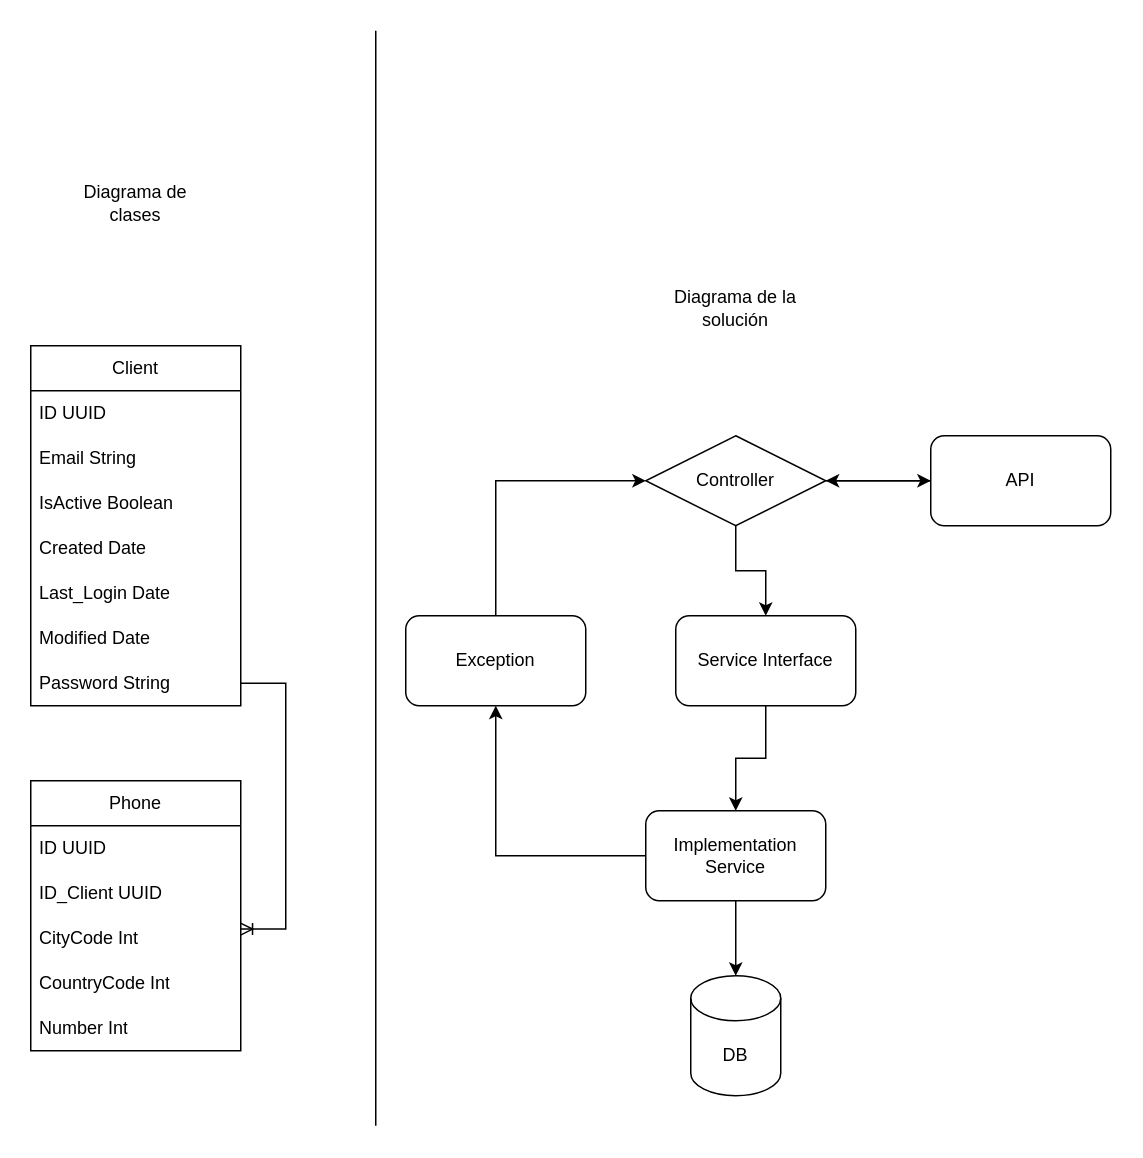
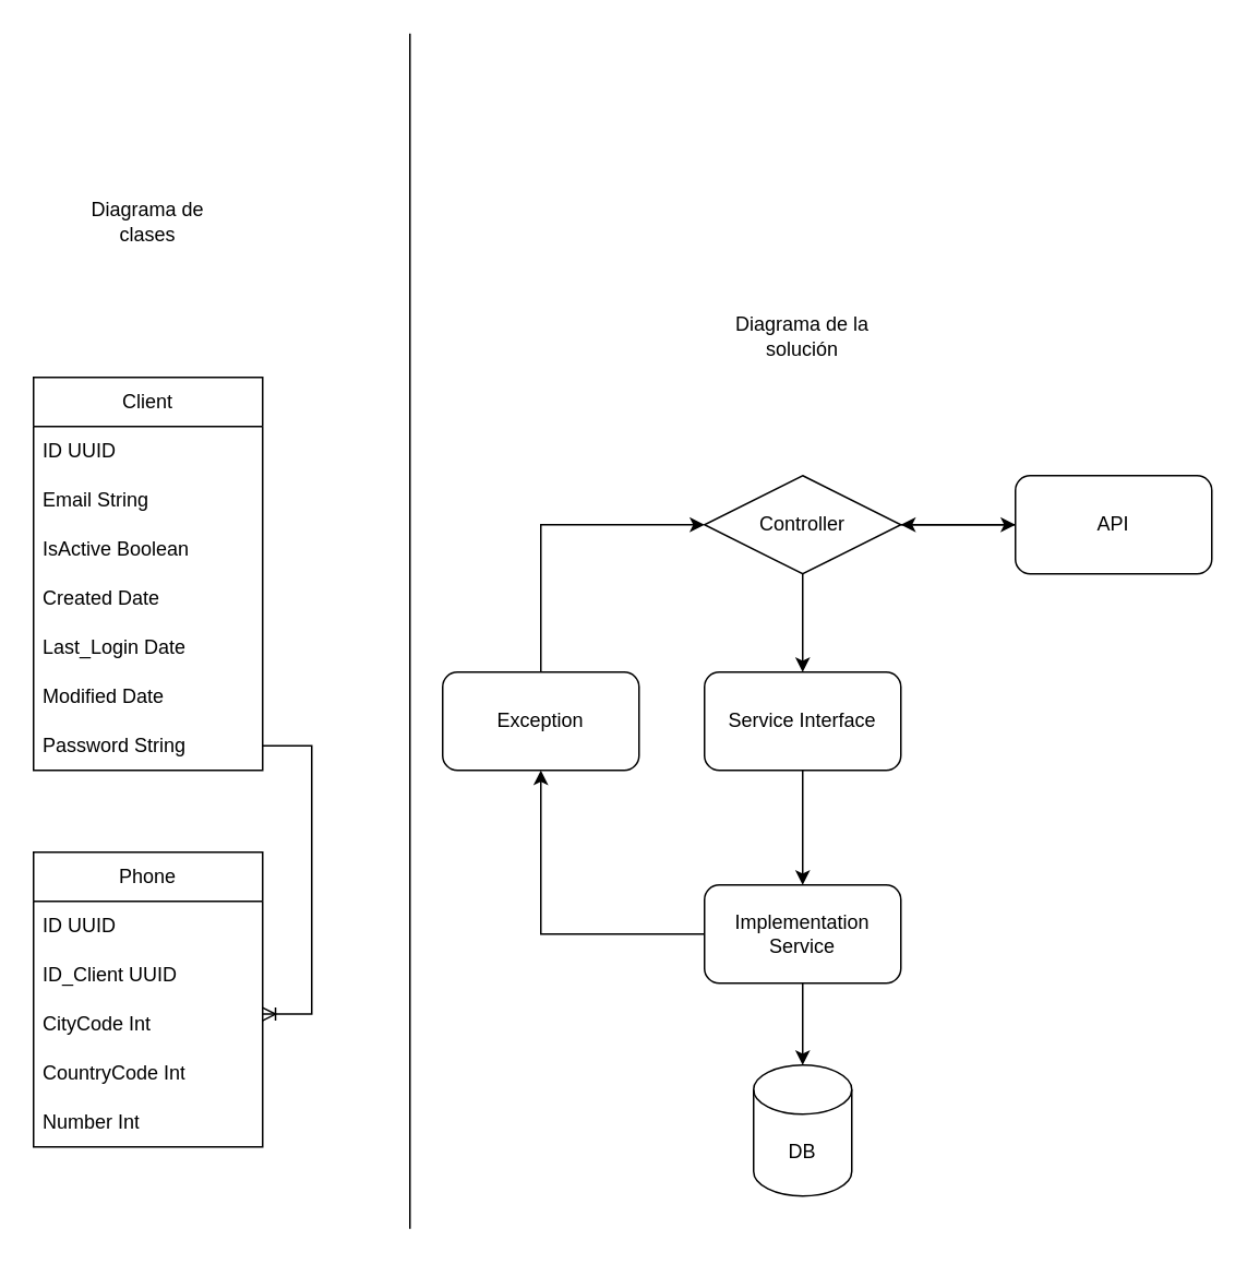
  <mxCell id="0" />
  <mxCell id="1" parent="0" />
  <mxCell id="2" style="edgeStyle=orthogonalEdgeStyle;rounded=0;orthogonalLoop=1;jettySize=auto;html=1;entryX=0.5;entryY=0;entryDx=0;entryDy=0;" edge="1" parent="1" source="4" target="6"><mxGeometry relative="1" as="geometry" /></mxCell>
  <mxCell id="3" style="edgeStyle=orthogonalEdgeStyle;rounded=0;orthogonalLoop=1;jettySize=auto;html=1;entryX=0;entryY=0.5;entryDx=0;entryDy=0;" edge="1" parent="1" source="4" target="14"><mxGeometry relative="1" as="geometry" /></mxCell>
  <mxCell id="4" value="Controller" style="rhombus;whiteSpace=wrap;html=1;" vertex="1" parent="1"><mxGeometry x="430" y="290" width="120" height="60" as="geometry" /></mxCell>
  <mxCell id="5" style="edgeStyle=orthogonalEdgeStyle;rounded=0;orthogonalLoop=1;jettySize=auto;html=1;entryX=0.5;entryY=0;entryDx=0;entryDy=0;" edge="1" parent="1" source="6" target="9"><mxGeometry relative="1" as="geometry" /></mxCell>
- <mxCell id="6" value="Service Interface" style="rounded=1;whiteSpace=wrap;html=1;" vertex="1" parent="1"><mxGeometry x="450" y="410" width="120" height="60" as="geometry" /></mxCell>
+ <mxCell id="6" value="Service Interface" style="rounded=1;whiteSpace=wrap;html=1;" vertex="1" parent="1"><mxGeometry x="430" y="410" width="120" height="60" as="geometry" /></mxCell>
  <mxCell id="7" style="edgeStyle=orthogonalEdgeStyle;rounded=0;orthogonalLoop=1;jettySize=auto;html=1;entryX=0.5;entryY=0;entryDx=0;entryDy=0;entryPerimeter=0;" edge="1" parent="1" source="9" target="10"><mxGeometry relative="1" as="geometry"><mxPoint x="490" y="695" as="targetPoint" /></mxGeometry></mxCell>
  <mxCell id="8" style="edgeStyle=orthogonalEdgeStyle;rounded=0;orthogonalLoop=1;jettySize=auto;html=1;entryX=0.5;entryY=1;entryDx=0;entryDy=0;" edge="1" parent="1" source="9" target="12"><mxGeometry relative="1" as="geometry"><mxPoint x="270" y="570" as="targetPoint" /></mxGeometry></mxCell>
  <mxCell id="9" value="Implementation Service" style="rounded=1;whiteSpace=wrap;html=1;" vertex="1" parent="1"><mxGeometry x="430" y="540" width="120" height="60" as="geometry" /></mxCell>
  <mxCell id="10" value="DB" style="shape=cylinder3;whiteSpace=wrap;html=1;boundedLbl=1;backgroundOutline=1;size=15;" vertex="1" parent="1"><mxGeometry x="460" y="650" width="60" height="80" as="geometry" /></mxCell>
  <mxCell id="11" style="edgeStyle=orthogonalEdgeStyle;rounded=0;orthogonalLoop=1;jettySize=auto;html=1;entryX=0;entryY=0.5;entryDx=0;entryDy=0;" edge="1" parent="1" source="12" target="4"><mxGeometry relative="1" as="geometry"><Array as="points"><mxPoint x="330" y="320" /></Array></mxGeometry></mxCell>
  <mxCell id="12" value="Exception" style="rounded=1;whiteSpace=wrap;html=1;" vertex="1" parent="1"><mxGeometry x="270" y="410" width="120" height="60" as="geometry" /></mxCell>
  <mxCell id="13" style="edgeStyle=orthogonalEdgeStyle;rounded=0;orthogonalLoop=1;jettySize=auto;html=1;entryX=1;entryY=0.5;entryDx=0;entryDy=0;" edge="1" parent="1" source="14" target="4"><mxGeometry relative="1" as="geometry" /></mxCell>
  <mxCell id="14" value="API" style="rounded=1;whiteSpace=wrap;html=1;" vertex="1" parent="1"><mxGeometry x="620" y="290" width="120" height="60" as="geometry" /></mxCell>
  <mxCell id="15" value="" style="endArrow=none;html=1;rounded=0;" edge="1" parent="1"><mxGeometry width="50" height="50" relative="1" as="geometry"><mxPoint x="250" y="750" as="sourcePoint" /><mxPoint x="250" as="targetPoint" y="20" /></mxGeometry></mxCell>
  <mxCell id="16" value="Client" style="swimlane;fontStyle=0;childLayout=stackLayout;horizontal=1;startSize=30;horizontalStack=0;resizeParent=1;resizeParentMax=0;resizeLast=0;collapsible=1;marginBottom=0;whiteSpace=wrap;html=1;" vertex="1" parent="1"><mxGeometry x="20" y="230" width="140" height="240" as="geometry" /></mxCell>
  <mxCell id="17" value="ID UUID" style="text;strokeColor=none;fillColor=none;align=left;verticalAlign=middle;spacingLeft=4;spacingRight=4;overflow=hidden;points=[[0,0.5],[1,0.5]];portConstraint=eastwest;rotatable=0;whiteSpace=wrap;html=1;" vertex="1" parent="16"><mxGeometry y="30" width="140" height="30" as="geometry" /></mxCell>
  <mxCell id="18" value="Email String" style="text;strokeColor=none;fillColor=none;align=left;verticalAlign=middle;spacingLeft=4;spacingRight=4;overflow=hidden;points=[[0,0.5],[1,0.5]];portConstraint=eastwest;rotatable=0;whiteSpace=wrap;html=1;" vertex="1" parent="16"><mxGeometry y="60" width="140" height="30" as="geometry" /></mxCell>
  <mxCell id="19" value="IsActive Boolean" style="text;strokeColor=none;fillColor=none;align=left;verticalAlign=middle;spacingLeft=4;spacingRight=4;overflow=hidden;points=[[0,0.5],[1,0.5]];portConstraint=eastwest;rotatable=0;whiteSpace=wrap;html=1;" vertex="1" parent="16"><mxGeometry y="90" width="140" height="30" as="geometry" /></mxCell>
  <mxCell id="20" value="Created Date" style="text;strokeColor=none;fillColor=none;align=left;verticalAlign=middle;spacingLeft=4;spacingRight=4;overflow=hidden;points=[[0,0.5],[1,0.5]];portConstraint=eastwest;rotatable=0;whiteSpace=wrap;html=1;" vertex="1" parent="16"><mxGeometry y="120" width="140" height="30" as="geometry" /></mxCell>
  <mxCell id="21" value="Last_Login Date" style="text;strokeColor=none;fillColor=none;align=left;verticalAlign=middle;spacingLeft=4;spacingRight=4;overflow=hidden;points=[[0,0.5],[1,0.5]];portConstraint=eastwest;rotatable=0;whiteSpace=wrap;html=1;" vertex="1" parent="16"><mxGeometry y="150" width="140" height="30" as="geometry" /></mxCell>
  <mxCell id="22" value="Modified Date" style="text;strokeColor=none;fillColor=none;align=left;verticalAlign=middle;spacingLeft=4;spacingRight=4;overflow=hidden;points=[[0,0.5],[1,0.5]];portConstraint=eastwest;rotatable=0;whiteSpace=wrap;html=1;" vertex="1" parent="16"><mxGeometry y="180" width="140" height="30" as="geometry" /></mxCell>
  <mxCell id="23" value="Password String" style="text;strokeColor=none;fillColor=none;align=left;verticalAlign=middle;spacingLeft=4;spacingRight=4;overflow=hidden;points=[[0,0.5],[1,0.5]];portConstraint=eastwest;rotatable=0;whiteSpace=wrap;html=1;" vertex="1" parent="16"><mxGeometry y="210" width="140" height="30" as="geometry" /></mxCell>
  <mxCell id="24" value="Phone" style="swimlane;fontStyle=0;childLayout=stackLayout;horizontal=1;startSize=30;horizontalStack=0;resizeParent=1;resizeParentMax=0;resizeLast=0;collapsible=1;marginBottom=0;whiteSpace=wrap;html=1;" vertex="1" parent="1"><mxGeometry x="20" y="520" width="140" height="180" as="geometry" /></mxCell>
  <mxCell id="25" value="ID UUID" style="text;strokeColor=none;fillColor=none;align=left;verticalAlign=middle;spacingLeft=4;spacingRight=4;overflow=hidden;points=[[0,0.5],[1,0.5]];portConstraint=eastwest;rotatable=0;whiteSpace=wrap;html=1;" vertex="1" parent="24"><mxGeometry y="30" width="140" height="30" as="geometry" /></mxCell>
  <mxCell id="26" value="ID_Client UUID" style="text;strokeColor=none;fillColor=none;align=left;verticalAlign=middle;spacingLeft=4;spacingRight=4;overflow=hidden;points=[[0,0.5],[1,0.5]];portConstraint=eastwest;rotatable=0;whiteSpace=wrap;html=1;" vertex="1" parent="24"><mxGeometry y="60" width="140" height="30" as="geometry" /></mxCell>
  <mxCell id="27" value="CityCode Int" style="text;strokeColor=none;fillColor=none;align=left;verticalAlign=middle;spacingLeft=4;spacingRight=4;overflow=hidden;points=[[0,0.5],[1,0.5]];portConstraint=eastwest;rotatable=0;whiteSpace=wrap;html=1;" vertex="1" parent="24"><mxGeometry y="90" width="140" height="30" as="geometry" /></mxCell>
  <mxCell id="28" value="CountryCode Int" style="text;strokeColor=none;fillColor=none;align=left;verticalAlign=middle;spacingLeft=4;spacingRight=4;overflow=hidden;points=[[0,0.5],[1,0.5]];portConstraint=eastwest;rotatable=0;whiteSpace=wrap;html=1;" vertex="1" parent="24"><mxGeometry y="120" width="140" height="30" as="geometry" /></mxCell>
  <mxCell id="29" value="Number Int" style="text;strokeColor=none;fillColor=none;align=left;verticalAlign=middle;spacingLeft=4;spacingRight=4;overflow=hidden;points=[[0,0.5],[1,0.5]];portConstraint=eastwest;rotatable=0;whiteSpace=wrap;html=1;" vertex="1" parent="24"><mxGeometry y="150" width="140" height="30" as="geometry" /></mxCell>
  <mxCell id="30" value="" style="edgeStyle=entityRelationEdgeStyle;fontSize=12;html=1;endArrow=ERoneToMany;rounded=0;entryX=0.999;entryY=0.297;entryDx=0;entryDy=0;entryPerimeter=0;" edge="1" parent="1" source="23" target="27"><mxGeometry width="100" height="100" relative="1" as="geometry"><mxPoint x="310" y="440" as="sourcePoint" /><mxPoint x="160" y="675" as="targetPoint" /></mxGeometry></mxCell>
  <mxCell id="31" value="Diagrama de clases" style="text;html=1;strokeColor=none;fillColor=none;align=center;verticalAlign=middle;whiteSpace=wrap;rounded=0;" vertex="1" parent="1"><mxGeometry x="40" y="120" width="100" height="30" as="geometry" /></mxCell>
  <mxCell id="32" value="Diagrama de la solución" style="text;html=1;strokeColor=none;fillColor=none;align=center;verticalAlign=middle;whiteSpace=wrap;rounded=0;" vertex="1" parent="1"><mxGeometry x="440" y="190" width="100" height="30" as="geometry" /></mxCell>
